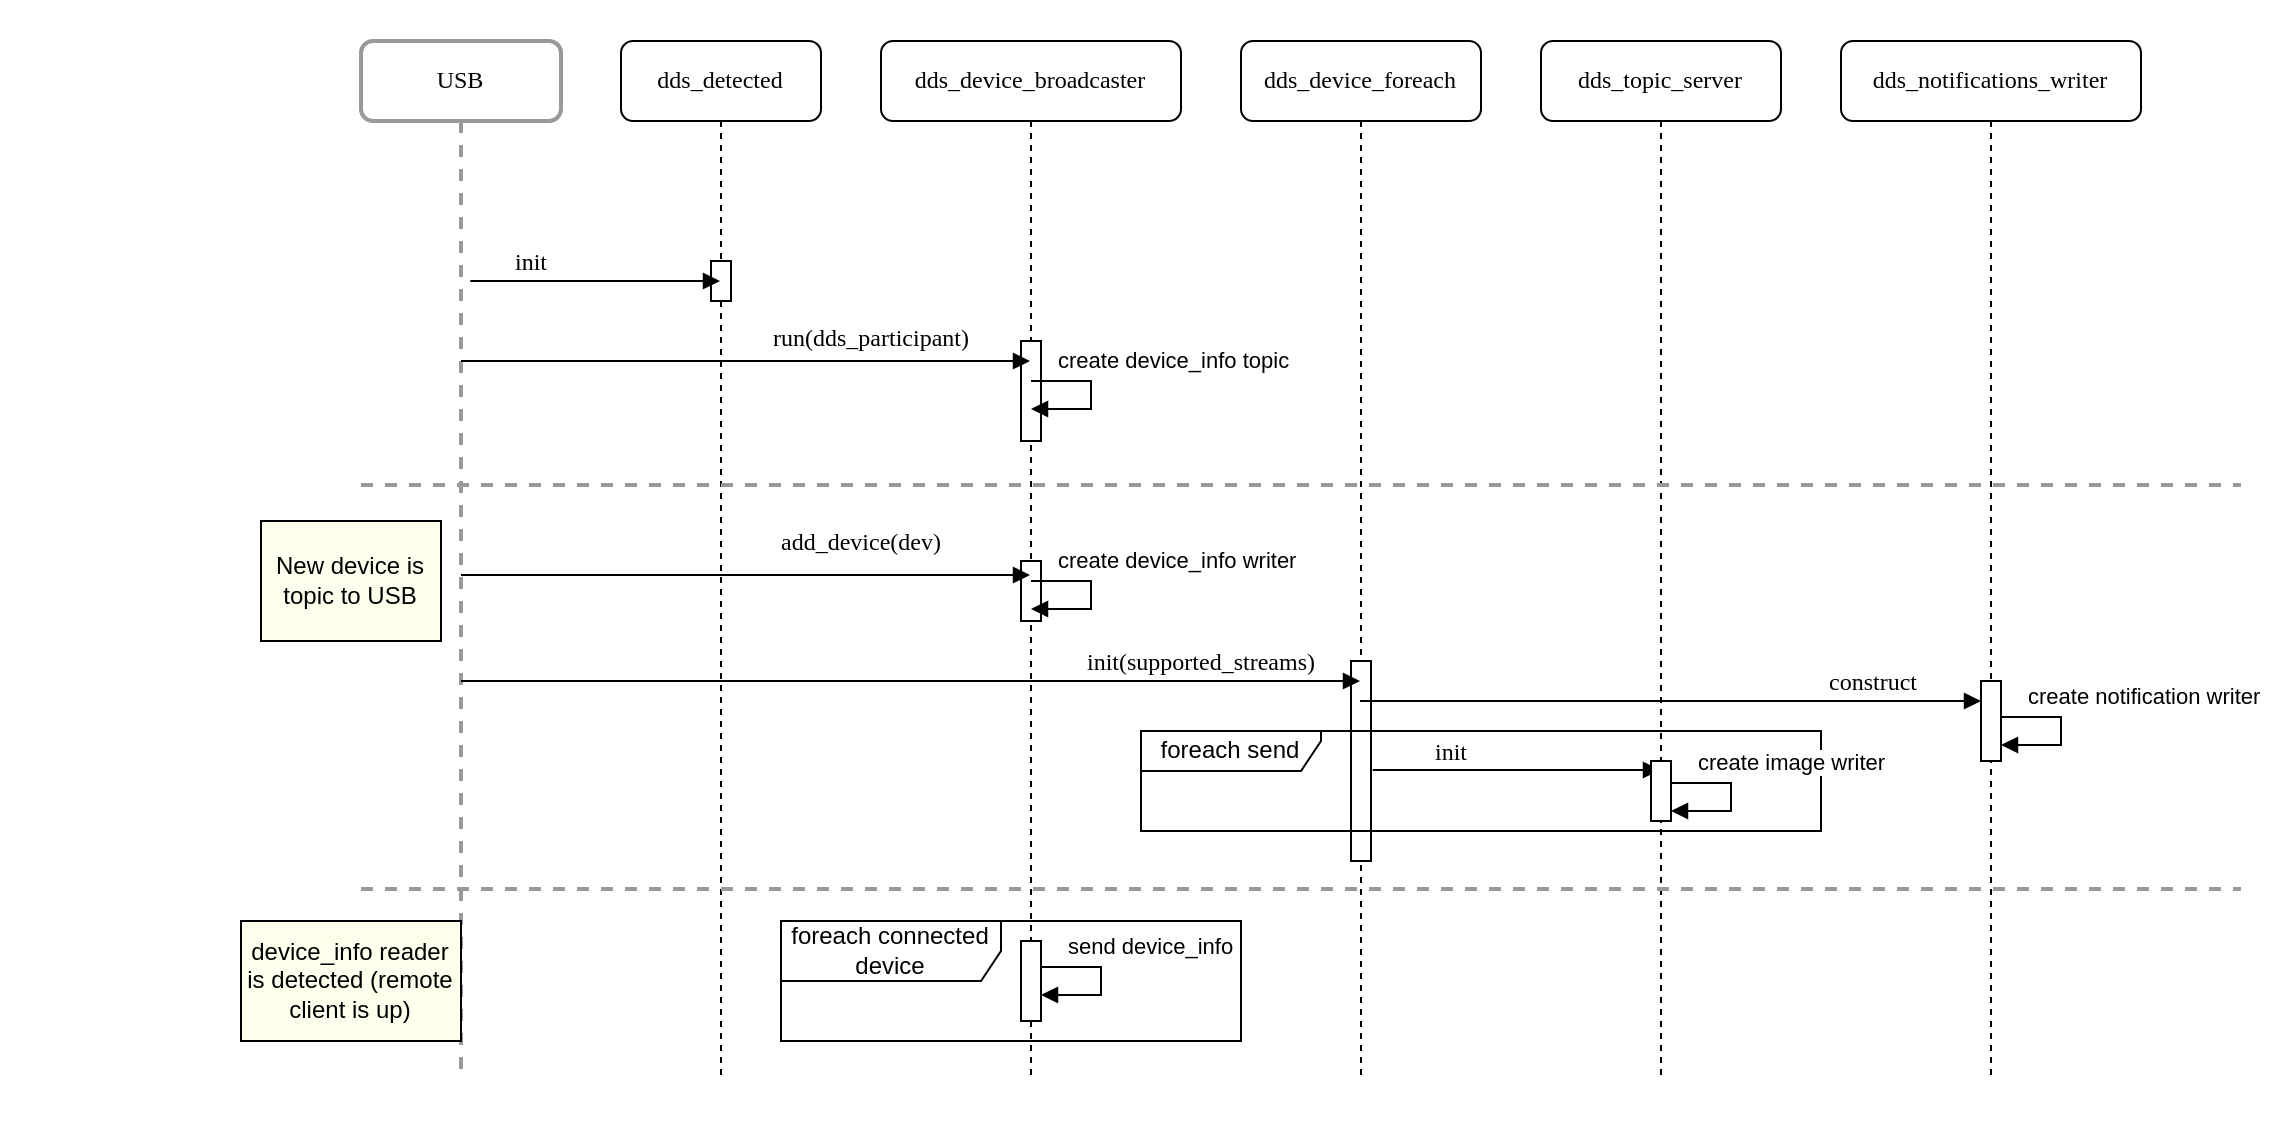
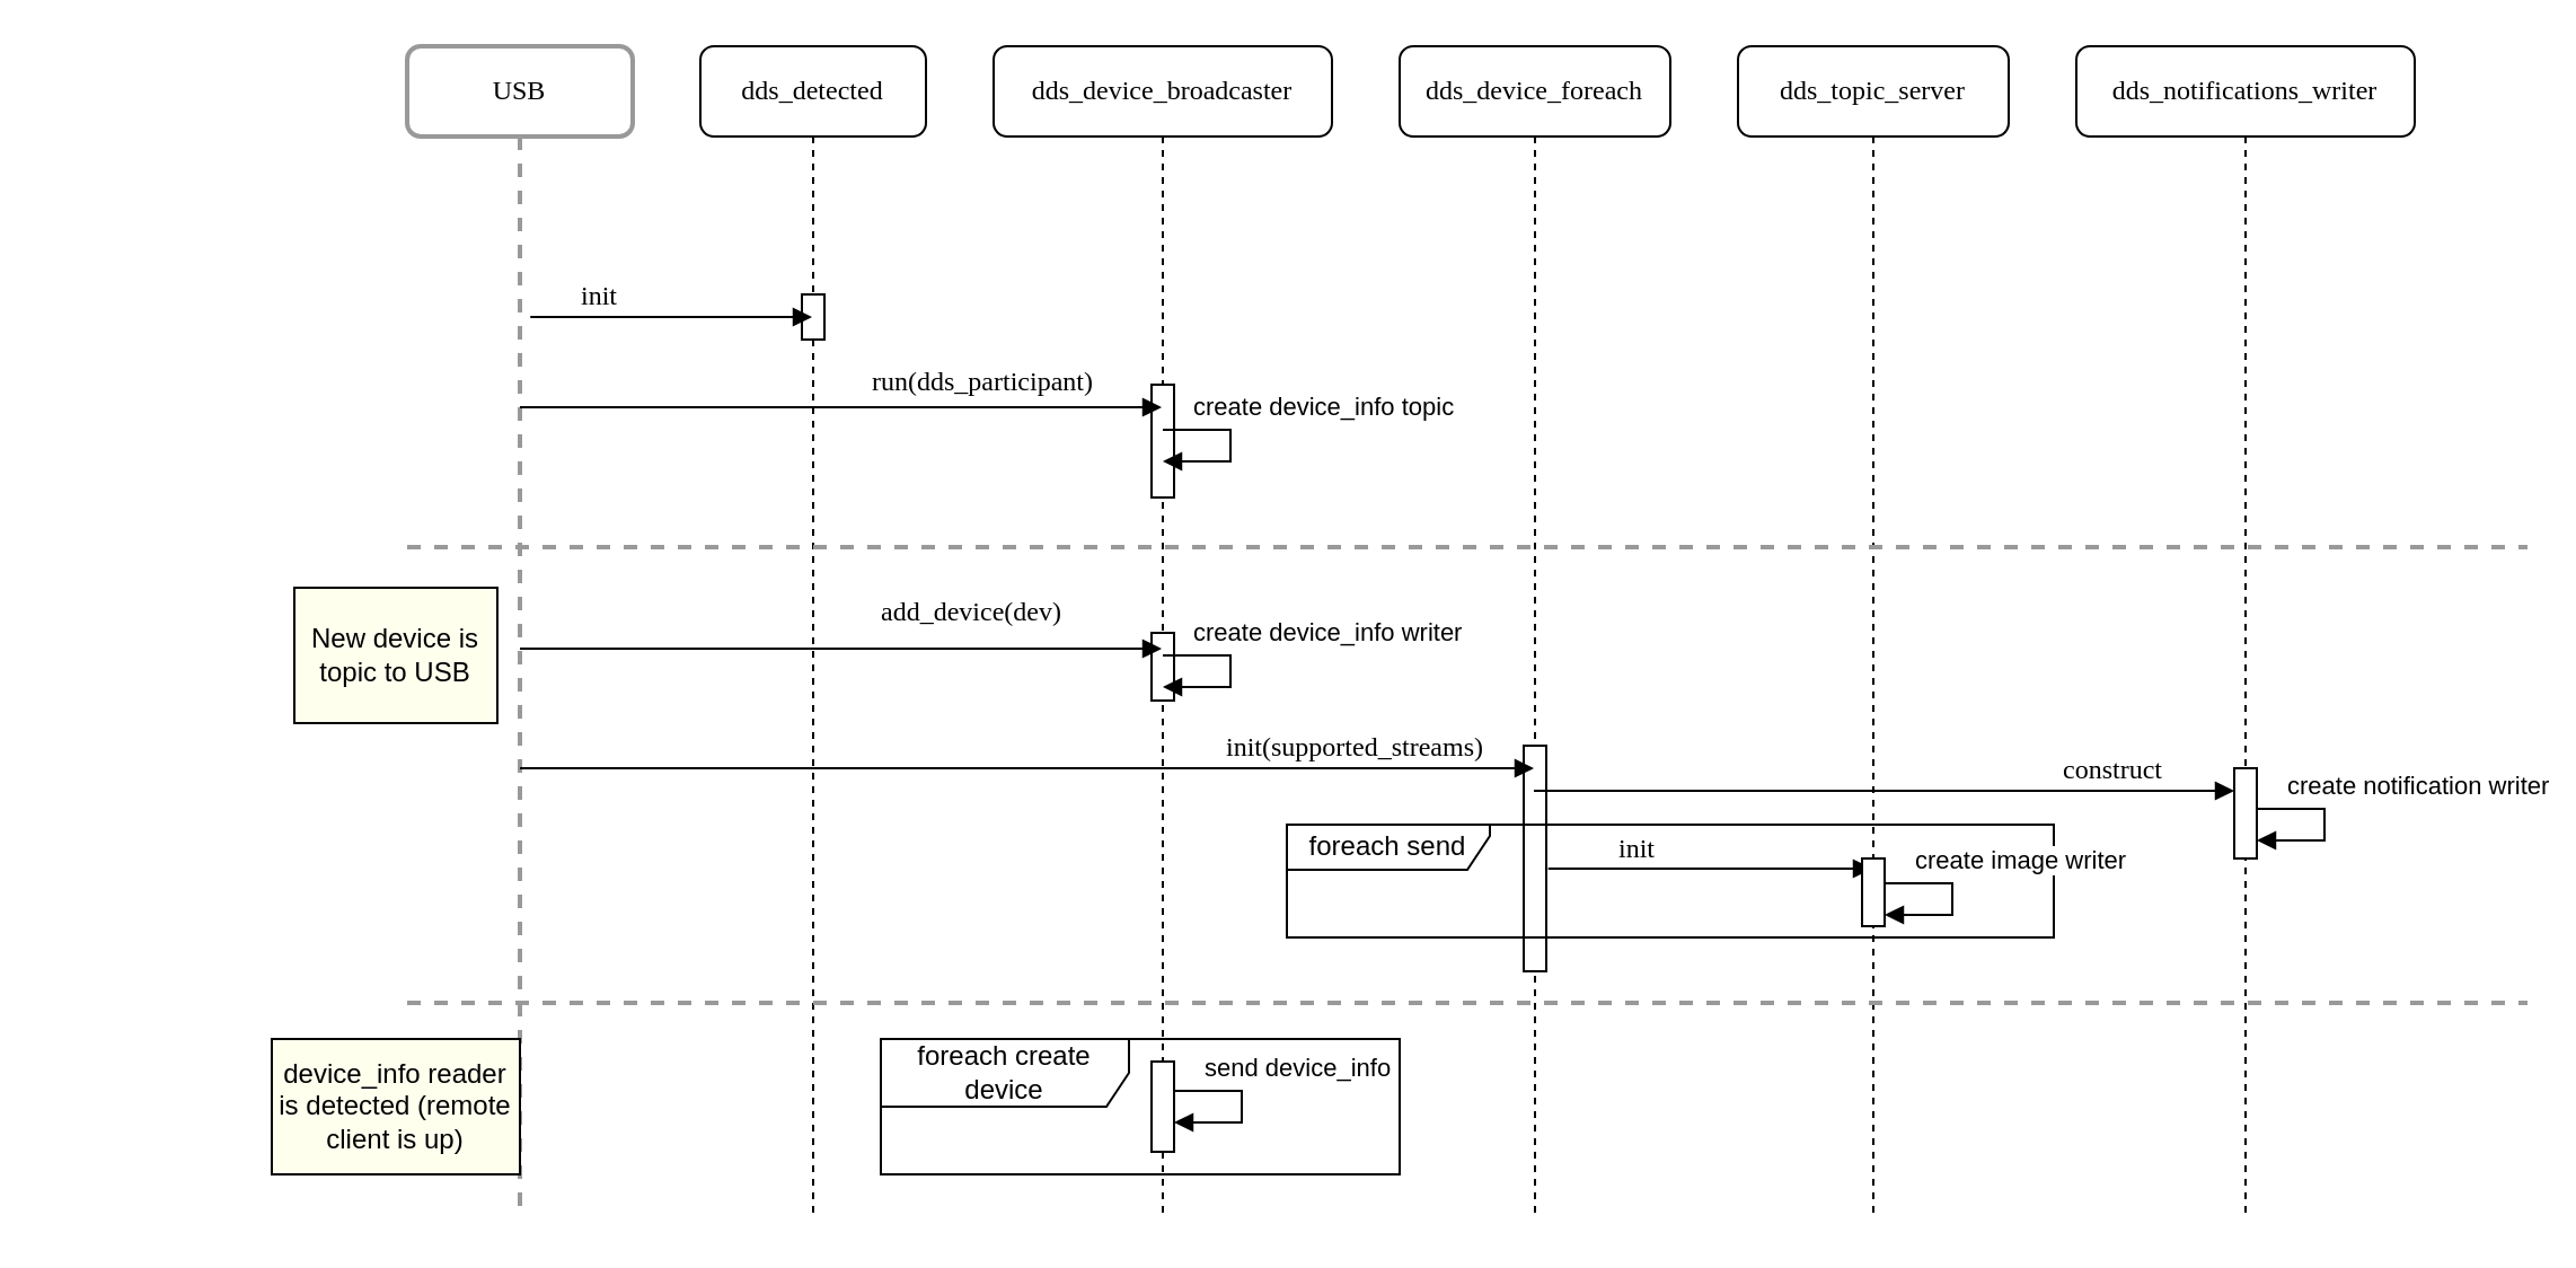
  <mxCell id="0" />
  <mxCell id="1" parent="0" />
  <mxCell id="2" value="dds_device_foreach" style="shape=umlLifeline;perimeter=lifelinePerimeter;whiteSpace=wrap;html=1;container=1;collapsible=0;recursiveResize=0;outlineConnect=0;rounded=1;shadow=0;comic=0;labelBackgroundColor=none;strokeWidth=1;fontFamily=Verdana;fontSize=12;align=center;" parent="1" vertex="1"><mxGeometry x="620" y="20" width="120" height="520" as="geometry" /></mxCell>
  <mxCell id="3" value="" style="html=1;points=[];perimeter=orthogonalPerimeter;" parent="2" vertex="1"><mxGeometry x="55" y="310" width="10" height="100" as="geometry" /></mxCell>
  <mxCell id="4" value="dds_device_broadcaster" style="shape=umlLifeline;perimeter=lifelinePerimeter;whiteSpace=wrap;html=1;container=1;collapsible=0;recursiveResize=0;outlineConnect=0;rounded=1;shadow=0;comic=0;labelBackgroundColor=none;strokeWidth=1;fontFamily=Verdana;fontSize=12;align=center;" parent="1" vertex="1"><mxGeometry x="440" y="20" width="150" height="520" as="geometry" /></mxCell>
  <mxCell id="5" value="" style="html=1;points=[];perimeter=orthogonalPerimeter;" parent="4" vertex="1"><mxGeometry x="70" y="150" width="10" height="50" as="geometry" /></mxCell>
  <mxCell id="6" value="" style="html=1;points=[];perimeter=orthogonalPerimeter;" parent="4" vertex="1"><mxGeometry x="70" y="260" width="10" height="30" as="geometry" /></mxCell>
  <mxCell id="7" value="create device_info writer" style="edgeStyle=orthogonalEdgeStyle;html=1;align=left;spacingLeft=2;endArrow=block;rounded=0;" parent="4" edge="1"><mxGeometry x="-0.73" y="10" relative="1" as="geometry"><mxPoint x="75" y="270" as="sourcePoint" /><Array as="points"><mxPoint x="105" y="270" /><mxPoint x="105" y="284" /></Array><mxPoint x="75" y="284" as="targetPoint" /><mxPoint as="offset" /></mxGeometry></mxCell>
  <mxCell id="8" value="create device_info topic" style="edgeStyle=orthogonalEdgeStyle;html=1;align=left;spacingLeft=2;endArrow=block;rounded=0;" parent="4" edge="1"><mxGeometry x="-0.73" y="10" relative="1" as="geometry"><mxPoint x="75" y="170" as="sourcePoint" /><Array as="points"><mxPoint x="75" y="170" /><mxPoint x="105" y="170" /><mxPoint x="105" y="184" /></Array><mxPoint x="75" y="184" as="targetPoint" /><mxPoint as="offset" /></mxGeometry></mxCell>
  <mxCell id="9" value="" style="html=1;points=[];perimeter=orthogonalPerimeter;" parent="4" vertex="1"><mxGeometry x="70" y="450" width="10" height="40" as="geometry" /></mxCell>
  <mxCell id="10" value="send device_info&amp;nbsp;" style="edgeStyle=orthogonalEdgeStyle;html=1;align=left;spacingLeft=2;endArrow=block;rounded=0;" parent="4" edge="1"><mxGeometry x="-0.73" y="10" relative="1" as="geometry"><mxPoint x="80" y="463" as="sourcePoint" /><Array as="points"><mxPoint x="110" y="463" /><mxPoint x="110" y="477" /></Array><mxPoint x="80" y="477" as="targetPoint" /><mxPoint as="offset" /></mxGeometry></mxCell>
- <mxCell id="11" value="foreach connected device" style="shape=umlFrame;whiteSpace=wrap;html=1;fillColor=none;width=110;height=30;" parent="4" vertex="1"><mxGeometry x="-50" y="440" width="230" height="60" as="geometry" /></mxCell>
+ <mxCell id="11" value="foreach create device" style="shape=umlFrame;whiteSpace=wrap;html=1;fillColor=none;width=110;height=30;" parent="4" vertex="1"><mxGeometry x="-50" y="440" width="230" height="60" as="geometry" /></mxCell>
  <mxCell id="12" value="dds_topic_server" style="shape=umlLifeline;perimeter=lifelinePerimeter;whiteSpace=wrap;html=1;container=1;collapsible=0;recursiveResize=0;outlineConnect=0;rounded=1;shadow=0;comic=0;labelBackgroundColor=none;strokeWidth=1;fontFamily=Verdana;fontSize=12;align=center;" parent="1" vertex="1"><mxGeometry x="770" y="20" width="120" height="520" as="geometry" /></mxCell>
  <mxCell id="13" value="dds_detected" style="shape=umlLifeline;perimeter=lifelinePerimeter;whiteSpace=wrap;html=1;container=1;collapsible=0;recursiveResize=0;outlineConnect=0;rounded=1;shadow=0;comic=0;labelBackgroundColor=none;strokeWidth=1;fontFamily=Verdana;fontSize=12;align=center;" parent="1" vertex="1"><mxGeometry x="310" y="20" width="100" height="520" as="geometry" /></mxCell>
  <mxCell id="14" value="" style="html=1;points=[];perimeter=orthogonalPerimeter;" parent="13" vertex="1"><mxGeometry x="45" y="110" width="10" height="20" as="geometry" /></mxCell>
  <mxCell id="15" value="dds_notifications_writer" style="shape=umlLifeline;perimeter=lifelinePerimeter;whiteSpace=wrap;html=1;container=1;collapsible=0;recursiveResize=0;outlineConnect=0;rounded=1;shadow=0;comic=0;labelBackgroundColor=none;strokeWidth=1;fontFamily=Verdana;fontSize=12;align=center;" parent="1" vertex="1"><mxGeometry x="920" y="20" width="150" height="520" as="geometry" /></mxCell>
  <mxCell id="16" value="" style="html=1;points=[];perimeter=orthogonalPerimeter;" parent="15" vertex="1"><mxGeometry x="70" y="320" width="10" height="40" as="geometry" /></mxCell>
  <mxCell id="17" value="construct" style="html=1;verticalAlign=bottom;endArrow=block;labelBackgroundColor=none;fontFamily=Verdana;fontSize=12;edgeStyle=elbowEdgeStyle;elbow=vertical;" parent="15" source="2" edge="1"><mxGeometry x="0.646" relative="1" as="geometry"><mxPoint x="-40" y="330" as="sourcePoint" /><mxPoint x="70" y="330" as="targetPoint" /><Array as="points"><mxPoint x="-32" y="330" /><mxPoint x="45" y="320" /><mxPoint x="15" y="340" /><mxPoint x="-249.5" y="355" /><mxPoint x="-219.5" y="355" /><mxPoint x="-189.5" y="375" /><mxPoint x="-189.5" y="375" /></Array><mxPoint as="offset" /></mxGeometry></mxCell>
  <mxCell id="18" value="create notification writer" style="edgeStyle=orthogonalEdgeStyle;html=1;align=left;spacingLeft=2;endArrow=block;rounded=0;" parent="15" edge="1"><mxGeometry x="-0.73" y="10" relative="1" as="geometry"><mxPoint x="80" y="338" as="sourcePoint" /><Array as="points"><mxPoint x="110" y="338" /><mxPoint x="110" y="352" /></Array><mxPoint x="80" y="352" as="targetPoint" /><mxPoint as="offset" /></mxGeometry></mxCell>
  <mxCell id="19" value="USB" style="shape=umlLifeline;perimeter=lifelinePerimeter;whiteSpace=wrap;html=1;container=1;collapsible=0;recursiveResize=0;outlineConnect=0;rounded=1;shadow=0;comic=0;labelBackgroundColor=none;strokeWidth=2;fontFamily=Verdana;fontSize=12;align=center;perimeterSpacing=0;glass=0;sketch=0;strokeColor=#999999;" parent="1" vertex="1"><mxGeometry x="180" y="20" width="100" height="520" as="geometry" /></mxCell>
  <mxCell id="20" value="" style="line;strokeWidth=2;fillColor=none;align=left;verticalAlign=middle;spacingTop=-1;spacingLeft=3;spacingRight=3;rotatable=0;labelPosition=right;points=[];portConstraint=eastwest;dashed=1;strokeColor=#999999;" parent="19" vertex="1"><mxGeometry y="420" width="940" height="8" as="geometry" /></mxCell>
  <mxCell id="21" value="init" style="html=1;verticalAlign=bottom;endArrow=block;labelBackgroundColor=none;fontFamily=Verdana;fontSize=12;edgeStyle=elbowEdgeStyle;elbow=vertical;" parent="1" target="13" edge="1"><mxGeometry relative="1" as="geometry"><mxPoint x="290" y="140" as="sourcePoint" /><mxPoint x="529.5" y="133" as="targetPoint" /><Array as="points"><mxPoint x="230" y="140" /><mxPoint x="360" y="133" /></Array></mxGeometry></mxCell>
  <mxCell id="22" value="add_device(dev)" style="html=1;verticalAlign=bottom;endArrow=block;labelBackgroundColor=none;fontFamily=Verdana;fontSize=12;edgeStyle=elbowEdgeStyle;elbow=vertical;" parent="1" edge="1"><mxGeometry x="0.406" y="7" relative="1" as="geometry"><mxPoint x="230" y="287" as="sourcePoint" /><mxPoint x="514.5" y="287" as="targetPoint" /><Array as="points"><mxPoint x="351" y="287" /><mxPoint x="285.5" y="302" /><mxPoint x="315.5" y="302" /><mxPoint x="345.5" y="322" /><mxPoint x="345.5" y="322" /></Array><mxPoint as="offset" /></mxGeometry></mxCell>
  <mxCell id="23" value="" style="line;strokeWidth=2;fillColor=none;align=left;verticalAlign=middle;spacingTop=-1;spacingLeft=3;spacingRight=3;rotatable=0;labelPosition=right;points=[];portConstraint=eastwest;dashed=1;strokeColor=#999999;" parent="1" vertex="1"><mxGeometry x="180" y="238" width="940" height="8" as="geometry" /></mxCell>
  <mxCell id="24" value="run(dds_participant)" style="html=1;verticalAlign=bottom;endArrow=block;labelBackgroundColor=none;fontFamily=Verdana;fontSize=12;edgeStyle=elbowEdgeStyle;elbow=vertical;" parent="1" source="19" target="4" edge="1"><mxGeometry x="0.44" y="2" relative="1" as="geometry"><mxPoint x="366" y="212" as="sourcePoint" /><mxPoint x="480" y="160" as="targetPoint" /><Array as="points"><mxPoint x="390" y="180" /><mxPoint x="576" y="212" /><mxPoint x="581.5" y="199.5" /></Array><mxPoint as="offset" /></mxGeometry></mxCell>
  <mxCell id="25" value="New device is topic to USB" style="text;html=1;strokeColor=default;fillColor=#FFFFEE;align=center;verticalAlign=middle;whiteSpace=wrap;rounded=0;" parent="1" vertex="1"><mxGeometry x="130" y="260" width="90" height="60" as="geometry" /></mxCell>
  <mxCell id="26" value="init(supported_streams)" style="html=1;verticalAlign=bottom;endArrow=block;labelBackgroundColor=none;fontFamily=Verdana;fontSize=12;edgeStyle=elbowEdgeStyle;elbow=vertical;" parent="1" edge="1"><mxGeometry x="0.646" relative="1" as="geometry"><mxPoint x="230" y="340" as="sourcePoint" /><mxPoint x="679.5" y="340" as="targetPoint" /><Array as="points"><mxPoint x="490" y="340" /><mxPoint x="315" y="330" /><mxPoint x="285" y="350" /><mxPoint x="20.5" y="365" /><mxPoint x="50.5" y="365" /><mxPoint x="80.5" y="385" /><mxPoint x="80.5" y="385" /></Array><mxPoint as="offset" /></mxGeometry></mxCell>
  <mxCell id="27" value="foreach send" style="shape=umlFrame;whiteSpace=wrap;html=1;width=90;height=20;" parent="1" vertex="1"><mxGeometry x="570" y="365" width="340" height="50" as="geometry" /></mxCell>
  <mxCell id="28" value="init" style="html=1;verticalAlign=bottom;endArrow=block;labelBackgroundColor=none;fontFamily=Verdana;fontSize=12;edgeStyle=elbowEdgeStyle;elbow=vertical;" parent="1" edge="1"><mxGeometry relative="1" as="geometry"><mxPoint x="741.25" y="384.5" as="sourcePoint" /><mxPoint x="829.5" y="384.5" as="targetPoint" /><Array as="points"><mxPoint x="681.25" y="384.5" /><mxPoint x="811.25" y="377.5" /></Array></mxGeometry></mxCell>
  <mxCell id="29" value="" style="html=1;points=[];perimeter=orthogonalPerimeter;" parent="1" vertex="1"><mxGeometry x="825" y="380" width="10" height="30" as="geometry" /></mxCell>
  <mxCell id="30" value="create image writer" style="edgeStyle=orthogonalEdgeStyle;html=1;align=left;spacingLeft=2;endArrow=block;rounded=0;" parent="1" edge="1"><mxGeometry x="-0.73" y="10" relative="1" as="geometry"><mxPoint x="835" y="391" as="sourcePoint" /><Array as="points"><mxPoint x="865" y="391" /><mxPoint x="865" y="405" /></Array><mxPoint x="835" y="405" as="targetPoint" /><mxPoint as="offset" /></mxGeometry></mxCell>
  <mxCell id="31" value="device_info reader is detected (remote client is up)" style="text;html=1;strokeColor=default;fillColor=#FFFFEE;align=center;verticalAlign=middle;whiteSpace=wrap;rounded=0;" parent="1" vertex="1"><mxGeometry x="120" y="460" width="110" height="60" as="geometry" /></mxCell>
